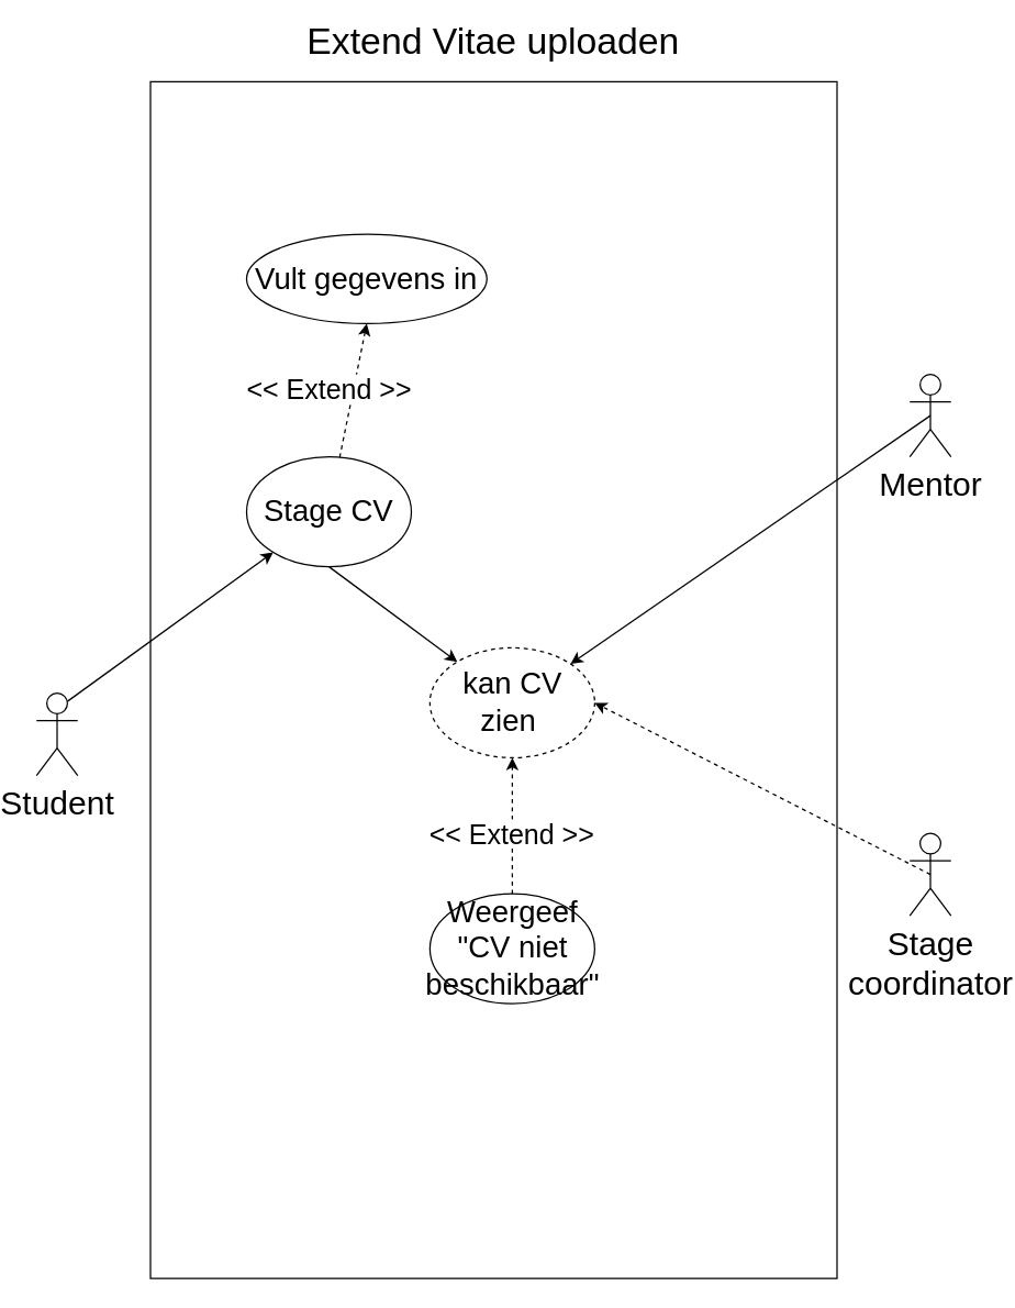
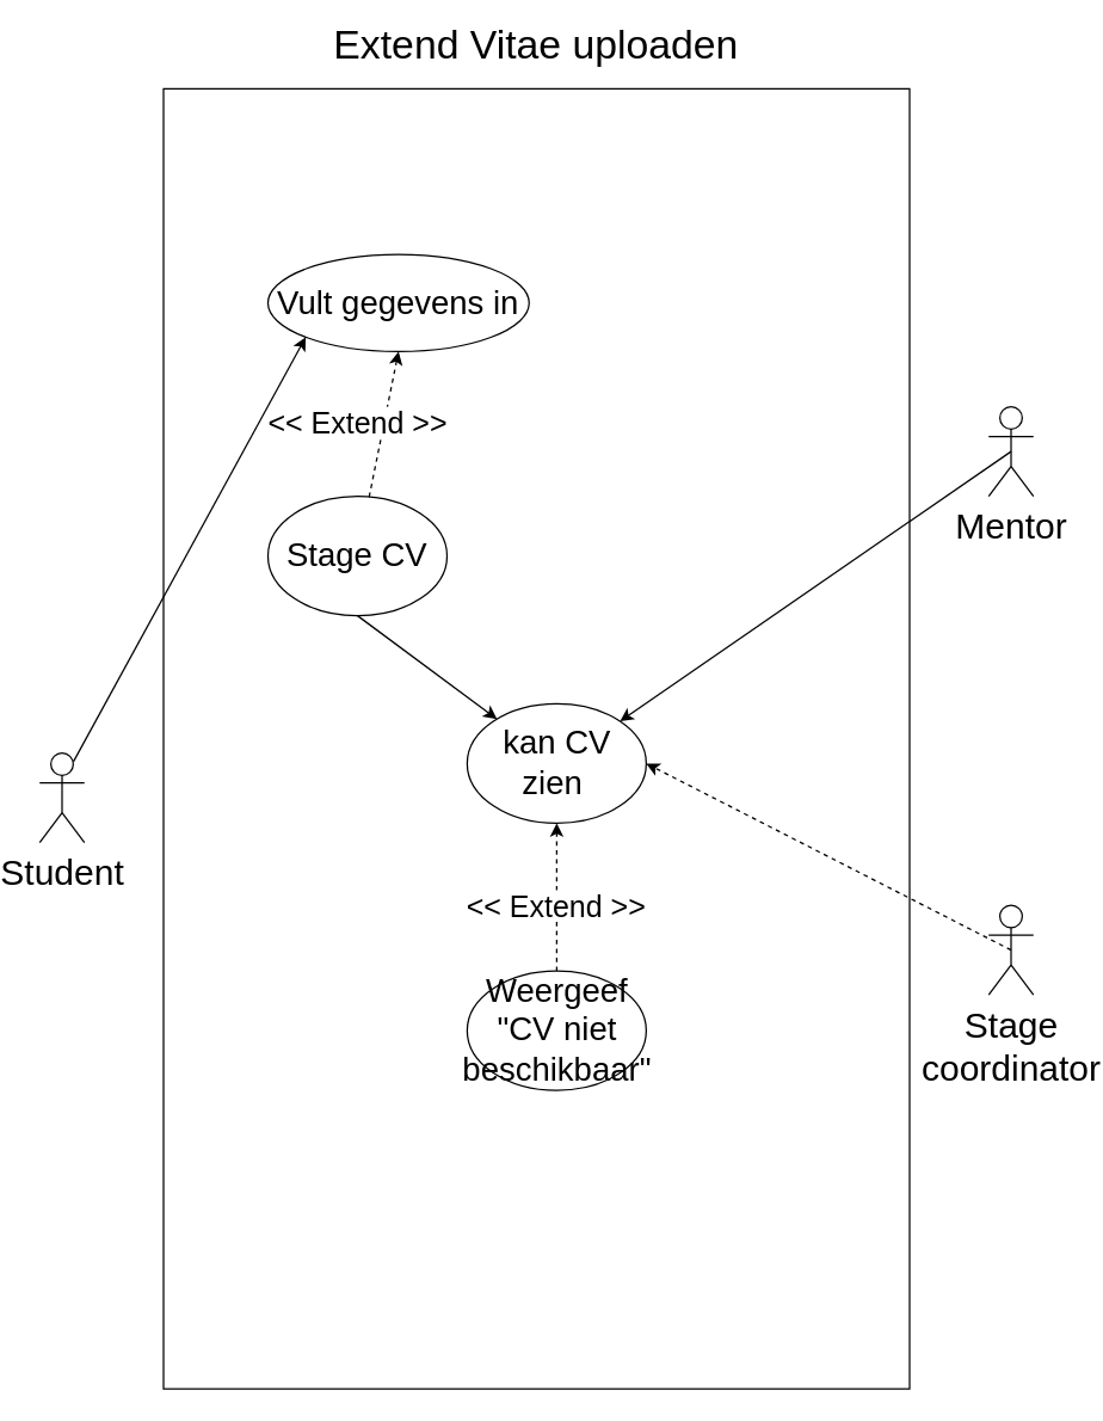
  <mxCell id="0" />
  <mxCell id="1" parent="0" />
  <mxCell id="2" value="&lt;font style=&quot;font-size: 24px&quot;&gt;Student&lt;/font&gt;" style="shape=umlActor;verticalLabelPosition=bottom;labelBackgroundColor=#ffffff;verticalAlign=top;html=1;outlineConnect=0;" parent="1" vertex="1"><mxGeometry x="20" y="504" width="30" height="60" as="geometry" /></mxCell>
  <mxCell id="3" value="" style="rounded=0;whiteSpace=wrap;html=1;" parent="1" vertex="1"><mxGeometry x="103" y="59" width="500" height="871" as="geometry" /></mxCell>
  <mxCell id="4" value="&lt;font style=&quot;font-size: 27px&quot;&gt;Extend Vitae uploaden&lt;/font&gt;" style="text;html=1;strokeColor=none;fillColor=none;align=center;verticalAlign=middle;whiteSpace=wrap;rounded=0;" parent="1" vertex="1"><mxGeometry x="169" y="20" width="368" height="20" as="geometry" /></mxCell>
  <mxCell id="5" style="edgeStyle=none;rounded=0;orthogonalLoop=1;jettySize=auto;html=1;exitX=0.5;exitY=0.5;exitDx=0;exitDy=0;exitPerimeter=0;entryX=1;entryY=0;entryDx=0;entryDy=0;" edge="1" parent="1" source="6" target="13"><mxGeometry relative="1" as="geometry" /></mxCell>
  <mxCell id="6" value="&lt;font style=&quot;font-size: 24px&quot;&gt;Mentor&lt;/font&gt;" style="shape=umlActor;verticalLabelPosition=bottom;labelBackgroundColor=#ffffff;verticalAlign=top;html=1;outlineConnect=0;" parent="1" vertex="1"><mxGeometry x="656" y="272" width="30" height="60" as="geometry" /></mxCell>
  <mxCell id="7" style="edgeStyle=none;rounded=0;orthogonalLoop=1;jettySize=auto;html=1;exitX=0.5;exitY=0.5;exitDx=0;exitDy=0;exitPerimeter=0;entryX=1;entryY=0.5;entryDx=0;entryDy=0;dashed=1;" edge="1" parent="1" source="8" target="13"><mxGeometry relative="1" as="geometry" /></mxCell>
  <mxCell id="8" value="&lt;font style=&quot;font-size: 24px&quot;&gt;Stage &lt;br&gt;coordinator&lt;/font&gt;" style="shape=umlActor;verticalLabelPosition=bottom;labelBackgroundColor=#ffffff;verticalAlign=top;html=1;outlineConnect=0;" parent="1" vertex="1"><mxGeometry x="656" y="606" width="30" height="60" as="geometry" /></mxCell>
  <mxCell id="9" style="edgeStyle=none;rounded=0;orthogonalLoop=1;jettySize=auto;html=1;exitX=0.5;exitY=1;exitDx=0;exitDy=0;startArrow=classic;startFill=1;endArrow=none;endFill=0;dashed=1;" parent="1" source="10" target="12" edge="1"><mxGeometry relative="1" as="geometry" /></mxCell>
  <mxCell id="10" value="&lt;font style=&quot;font-size: 22px&quot;&gt;Vult gegevens in&lt;/font&gt;" style="ellipse;whiteSpace=wrap;html=1;" parent="1" vertex="1"><mxGeometry x="173" y="170" width="175" height="65" as="geometry" /></mxCell>
  <mxCell id="11" style="edgeStyle=none;rounded=0;orthogonalLoop=1;jettySize=auto;html=1;exitX=0.5;exitY=1;exitDx=0;exitDy=0;" parent="1" source="12" target="13" edge="1"><mxGeometry relative="1" as="geometry"><mxPoint x="290" y="510" as="sourcePoint" /></mxGeometry></mxCell>
  <mxCell id="12" value="&lt;font style=&quot;font-size: 22px&quot;&gt;Stage CV&lt;/font&gt;" style="ellipse;whiteSpace=wrap;html=1;" parent="1" vertex="1"><mxGeometry x="173" y="332" width="120" height="80" as="geometry" /></mxCell>
- <mxCell id="13" value="&lt;span style=&quot;font-size: 22px&quot;&gt;kan CV zien&amp;nbsp;&lt;/span&gt;" style="ellipse;whiteSpace=wrap;html=1;dashed=1;" parent="1" vertex="1"><mxGeometry x="306.5" y="471" width="120" height="80" as="geometry" /></mxCell>
+ <mxCell id="13" value="&lt;span style=&quot;font-size: 22px&quot;&gt;kan CV zien&amp;nbsp;&lt;/span&gt;" style="ellipse;whiteSpace=wrap;html=1;" parent="1" vertex="1"><mxGeometry x="306.5" y="471" width="120" height="80" as="geometry" /></mxCell>
  <mxCell id="14" style="edgeStyle=none;rounded=0;orthogonalLoop=1;jettySize=auto;html=1;exitX=0.5;exitY=0;exitDx=0;exitDy=0;dashed=1;" edge="1" parent="1" source="15" target="13"><mxGeometry relative="1" as="geometry" /></mxCell>
  <mxCell id="15" value="&lt;font style=&quot;font-size: 22px&quot;&gt;Weergeef &quot;CV niet beschikbaar&quot;&lt;/font&gt;" style="ellipse;whiteSpace=wrap;html=1;" parent="1" vertex="1"><mxGeometry x="306.5" y="650" width="120" height="80" as="geometry" /></mxCell>
  <mxCell id="16" value="&lt;font style=&quot;font-size: 20px&quot;&gt;&amp;lt;&amp;lt; Extend &amp;gt;&amp;gt;&lt;/font&gt;" style="text;html=1;strokeColor=none;fillColor=#ffffff;align=center;verticalAlign=middle;whiteSpace=wrap;rounded=0;" parent="1" vertex="1"><mxGeometry x="159.5" y="272" width="147" height="20" as="geometry" /></mxCell>
- <mxCell id="17" style="rounded=0;orthogonalLoop=1;jettySize=auto;html=1;exitX=0.75;exitY=0.1;exitDx=0;exitDy=0;exitPerimeter=0;" edge="1" parent="1" source="2" target="12"><mxGeometry relative="1" as="geometry" /></mxCell>
+ <mxCell id="17" style="rounded=0;orthogonalLoop=1;jettySize=auto;html=1;exitX=0.75;exitY=0.1;exitDx=0;exitDy=0;exitPerimeter=0;entryX=0;entryY=1;entryDx=0;entryDy=0;" edge="1" parent="1" source="2" target="10"><mxGeometry relative="1" as="geometry" /></mxCell>
  <mxCell id="18" value="&lt;font style=&quot;font-size: 20px&quot;&gt;&amp;lt;&amp;lt; Extend &amp;gt;&amp;gt;&lt;/font&gt;" style="text;html=1;strokeColor=none;fillColor=#ffffff;align=center;verticalAlign=middle;whiteSpace=wrap;rounded=0;" vertex="1" parent="1"><mxGeometry x="293" y="596" width="147" height="20" as="geometry" /></mxCell>
